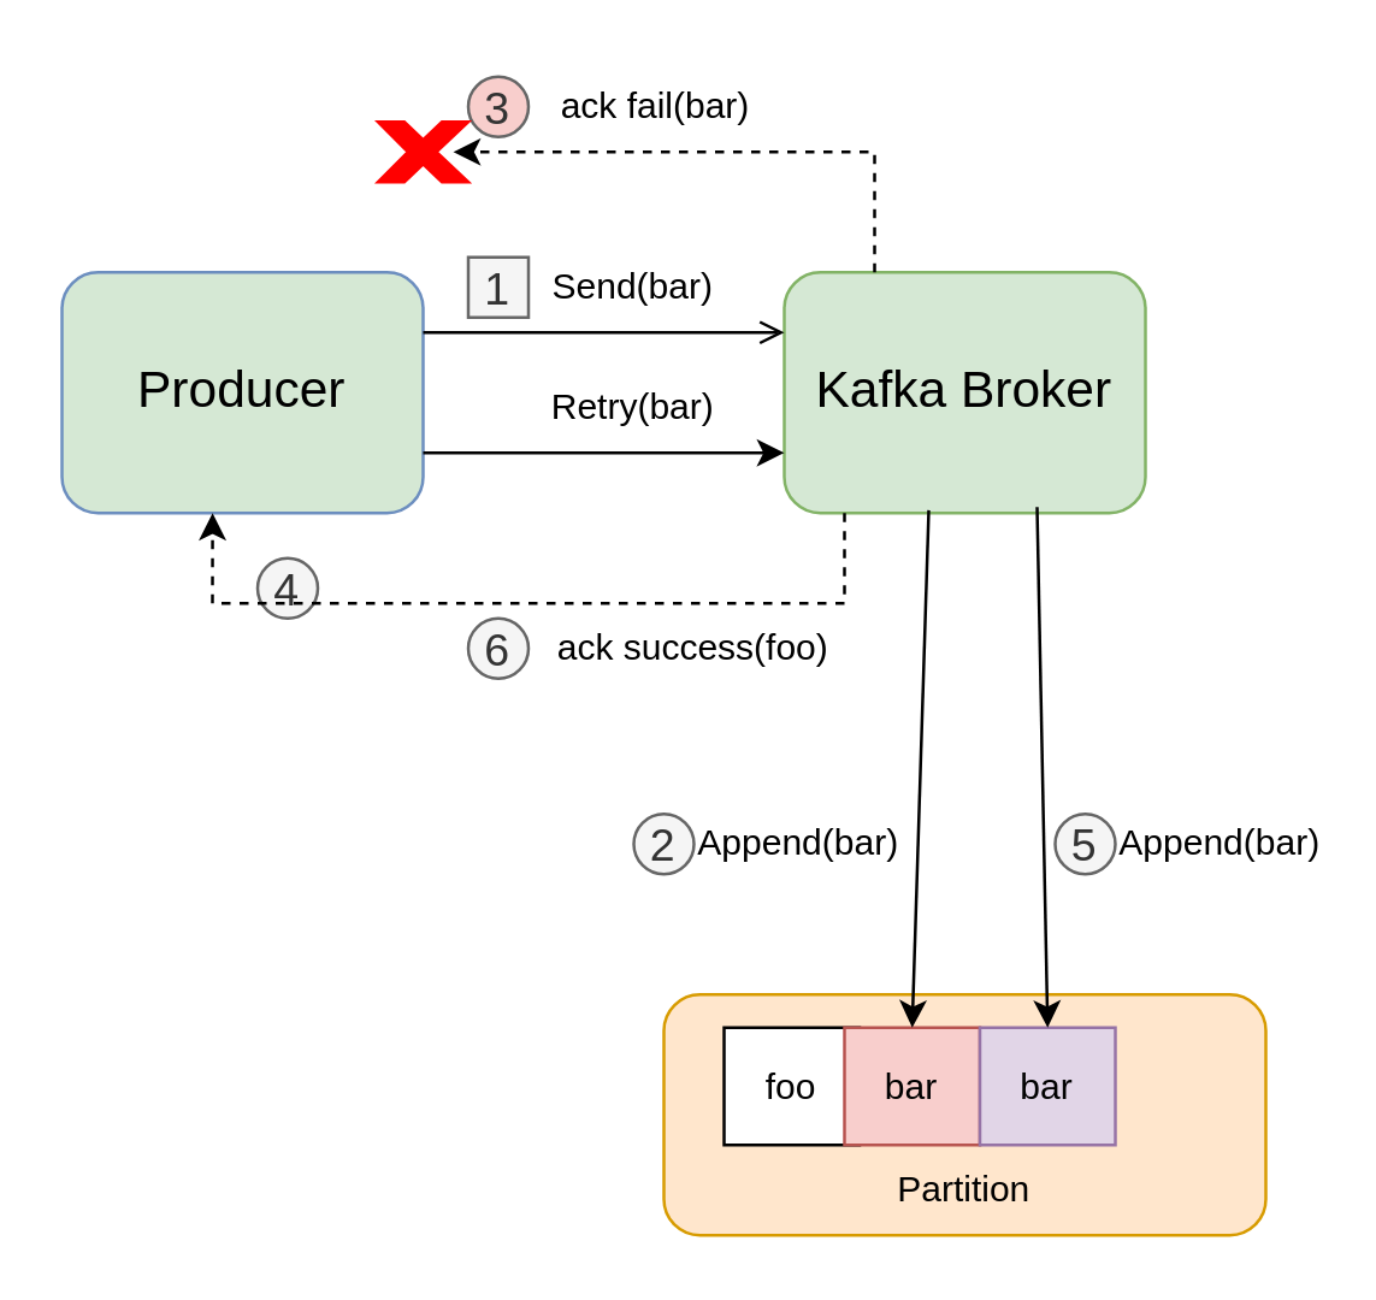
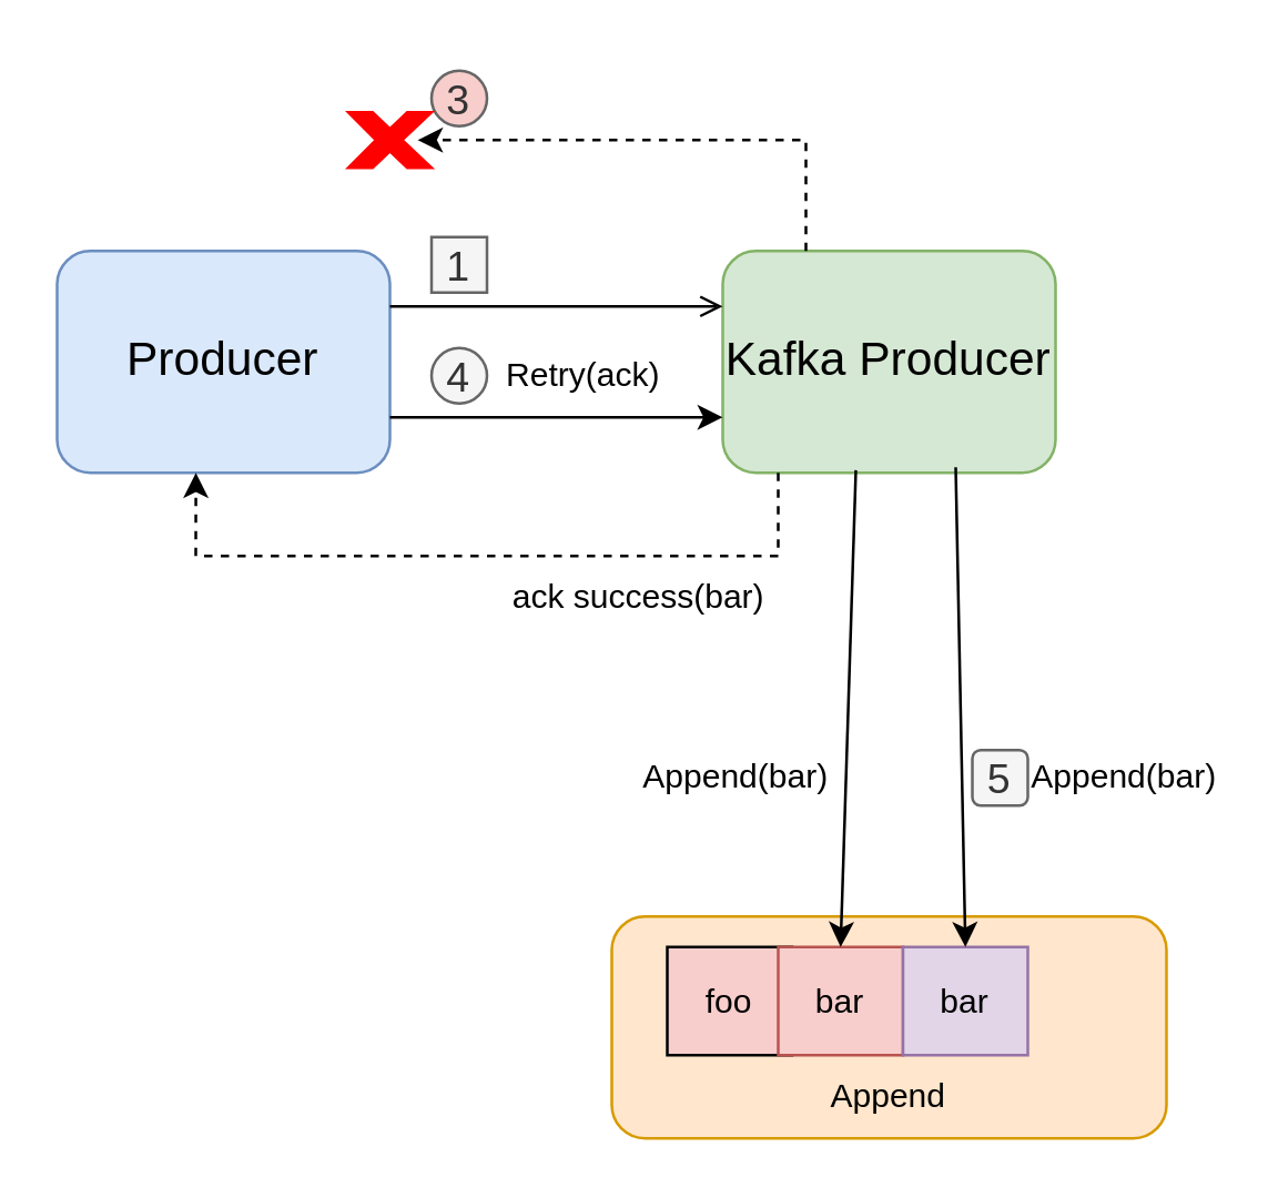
  <mxCell id="0" />
  <mxCell id="1" parent="0" />
- <mxCell id="2" value="&lt;font style=&quot;font-size: 17px;&quot;&gt;Producer&lt;/font&gt;" style="rounded=1;whiteSpace=wrap;html=1;fillColor=#d5e8d4;strokeColor=#6c8ebf;" vertex="1" parent="1"><mxGeometry x="20" y="90" width="120" height="80" as="geometry" /></mxCell>
- <mxCell id="3" value="&lt;span style=&quot;font-size: 17px;&quot;&gt;Kafka Broker&lt;/span&gt;" style="rounded=1;whiteSpace=wrap;html=1;fillColor=#d5e8d4;strokeColor=#82b366;" vertex="1" parent="1"><mxGeometry x="260" y="90" width="120" height="80" as="geometry" /></mxCell>
+ <mxCell id="2" value="&lt;font style=&quot;font-size: 17px;&quot;&gt;Producer&lt;/font&gt;" style="rounded=1;whiteSpace=wrap;html=1;fillColor=#dae8fc;strokeColor=#6c8ebf;" vertex="1" parent="1"><mxGeometry x="20" y="90" width="120" height="80" as="geometry" /></mxCell>
+ <mxCell id="3" value="&lt;span style=&quot;font-size: 17px;&quot;&gt;Kafka Producer&lt;/span&gt;" style="rounded=1;whiteSpace=wrap;html=1;fillColor=#d5e8d4;strokeColor=#82b366;" vertex="1" parent="1"><mxGeometry x="260" y="90" width="120" height="80" as="geometry" /></mxCell>
  <mxCell id="4" value="" style="group" vertex="1" connectable="0" parent="1"><mxGeometry x="220" y="330" width="200" height="80" as="geometry" /></mxCell>
  <mxCell id="5" value="" style="rounded=1;whiteSpace=wrap;html=1;fillColor=#ffe6cc;strokeColor=#d79b00;" vertex="1" parent="4"><mxGeometry width="200" height="80" as="geometry" /></mxCell>
- <mxCell id="6" value="foo" style="rounded=0;whiteSpace=wrap;html=1;" vertex="1" parent="4"><mxGeometry x="20" y="11" width="45" height="39" as="geometry" /></mxCell>
- <mxCell id="7" value="Partition" style="text;html=1;strokeColor=none;fillColor=none;align=center;verticalAlign=middle;whiteSpace=wrap;rounded=0;" vertex="1" parent="4"><mxGeometry x="70" y="50" width="60" height="30" as="geometry" /></mxCell>
+ <mxCell id="6" value="foo" style="rounded=0;whiteSpace=wrap;html=1;fillColor=#f8cecc;" vertex="1" parent="4"><mxGeometry x="20" y="11" width="45" height="39" as="geometry" /></mxCell>
+ <mxCell id="7" value="Append" style="text;html=1;strokeColor=none;fillColor=none;align=center;verticalAlign=middle;whiteSpace=wrap;rounded=0;" vertex="1" parent="4"><mxGeometry x="70" y="50" width="60" height="30" as="geometry" /></mxCell>
  <mxCell id="8" value="bar" style="rounded=0;whiteSpace=wrap;html=1;fillColor=#f8cecc;strokeColor=#b85450;" vertex="1" parent="4"><mxGeometry x="60" y="11" width="45" height="39" as="geometry" /></mxCell>
  <mxCell id="9" value="bar" style="rounded=0;whiteSpace=wrap;html=1;fillColor=#e1d5e7;strokeColor=#9673a6;" vertex="1" parent="4"><mxGeometry x="105" y="11" width="45" height="39" as="geometry" /></mxCell>
  <mxCell id="10" value="" style="endArrow=open;html=1;rounded=0;exitX=1;exitY=0.25;exitDx=0;exitDy=0;entryX=0;entryY=0.25;entryDx=0;entryDy=0;" edge="1" parent="1" source="2" target="3"><mxGeometry width="50" height="50" relative="1" as="geometry"><mxPoint x="100" y="310" as="sourcePoint" /><mxPoint x="150" y="260" as="targetPoint" /></mxGeometry></mxCell>
  <mxCell id="11" value="" style="endArrow=classic;html=1;rounded=0;exitX=1;exitY=0.25;exitDx=0;exitDy=0;entryX=0;entryY=0.25;entryDx=0;entryDy=0;" edge="1" parent="1"><mxGeometry width="50" height="50" relative="1" as="geometry"><mxPoint x="140" y="150" as="sourcePoint" /><mxPoint x="260" y="150" as="targetPoint" /></mxGeometry></mxCell>
- <mxCell id="12" value="Send(bar)" style="text;html=1;strokeColor=none;fillColor=none;align=center;verticalAlign=middle;whiteSpace=wrap;rounded=0;" vertex="1" parent="1"><mxGeometry x="180" y="80" width="60" height="30" as="geometry" /></mxCell>
  <mxCell id="13" value="&lt;font style=&quot;font-size: 15px;&quot;&gt;1&lt;/font&gt;" style="whiteSpace=wrap;html=1;aspect=fixed;fillColor=#f5f5f5;fontColor=#333333;strokeColor=#666666;rounded=0;" vertex="1" parent="1"><mxGeometry x="155" y="85" width="20" height="20" as="geometry" /></mxCell>
- <mxCell id="14" value="Retry(bar)" style="text;html=1;strokeColor=none;fillColor=none;align=center;verticalAlign=middle;whiteSpace=wrap;rounded=0;" vertex="1" parent="1"><mxGeometry x="180" y="120" width="60" height="30" as="geometry" /></mxCell>
- <mxCell id="15" value="&lt;font style=&quot;font-size: 15px;&quot;&gt;4&lt;/font&gt;" style="ellipse;whiteSpace=wrap;html=1;aspect=fixed;fillColor=#f5f5f5;fontColor=#333333;strokeColor=#666666;" vertex="1" parent="1"><mxGeometry x="85" y="185" width="20" height="20" as="geometry" /></mxCell>
+ <mxCell id="14" value="Retry(ack)" style="text;html=1;strokeColor=none;fillColor=none;align=center;verticalAlign=middle;whiteSpace=wrap;rounded=0;" vertex="1" parent="1"><mxGeometry x="180" y="120" width="60" height="30" as="geometry" /></mxCell>
+ <mxCell id="15" value="&lt;font style=&quot;font-size: 15px;&quot;&gt;4&lt;/font&gt;" style="ellipse;whiteSpace=wrap;html=1;aspect=fixed;fillColor=#f5f5f5;fontColor=#333333;strokeColor=#666666;" vertex="1" parent="1"><mxGeometry x="155" y="125" width="20" height="20" as="geometry" /></mxCell>
  <mxCell id="16" value="" style="endArrow=classic;html=1;rounded=0;exitX=0.4;exitY=0.988;exitDx=0;exitDy=0;exitPerimeter=0;entryX=0.5;entryY=0;entryDx=0;entryDy=0;" edge="1" parent="1" source="3" target="8"><mxGeometry width="50" height="50" relative="1" as="geometry"><mxPoint x="150" y="500" as="sourcePoint" /><mxPoint x="200" y="450" as="targetPoint" /></mxGeometry></mxCell>
  <mxCell id="17" value="" style="endArrow=classic;html=1;rounded=0;exitX=0.7;exitY=0.975;exitDx=0;exitDy=0;exitPerimeter=0;entryX=0.5;entryY=0;entryDx=0;entryDy=0;" edge="1" parent="1" source="3" target="9"><mxGeometry width="50" height="50" relative="1" as="geometry"><mxPoint x="318" y="179" as="sourcePoint" /><mxPoint x="313" y="351" as="targetPoint" /></mxGeometry></mxCell>
  <mxCell id="18" value="Append(bar)" style="text;html=1;strokeColor=none;fillColor=none;align=center;verticalAlign=middle;whiteSpace=wrap;rounded=0;" vertex="1" parent="1"><mxGeometry x="235" y="265" width="60" height="30" as="geometry" /></mxCell>
- <mxCell id="19" value="&lt;font style=&quot;font-size: 15px;&quot;&gt;2&lt;/font&gt;" style="ellipse;whiteSpace=wrap;html=1;aspect=fixed;fillColor=#f5f5f5;fontColor=#333333;strokeColor=#666666;" vertex="1" parent="1"><mxGeometry x="210" y="270" width="20" height="20" as="geometry" /></mxCell>
  <mxCell id="20" value="Append(bar)" style="text;html=1;strokeColor=none;fillColor=none;align=center;verticalAlign=middle;whiteSpace=wrap;rounded=0;" vertex="1" parent="1"><mxGeometry x="375" y="265" width="60" height="30" as="geometry" /></mxCell>
- <mxCell id="21" value="&lt;font style=&quot;font-size: 15px;&quot;&gt;5&lt;/font&gt;" style="ellipse;whiteSpace=wrap;html=1;aspect=fixed;fillColor=#f5f5f5;fontColor=#333333;strokeColor=#666666;" vertex="1" parent="1"><mxGeometry x="350" y="270" width="20" height="20" as="geometry" /></mxCell>
+ <mxCell id="21" value="&lt;font style=&quot;font-size: 15px;&quot;&gt;5&lt;/font&gt;" style="whiteSpace=wrap;html=1;aspect=fixed;fillColor=#f5f5f5;fontColor=#333333;strokeColor=#666666;rounded=1;" vertex="1" parent="1"><mxGeometry x="350" y="270" width="20" height="20" as="geometry" /></mxCell>
  <mxCell id="22" value="" style="endArrow=classic;html=1;rounded=0;entryX=0.417;entryY=1;entryDx=0;entryDy=0;entryPerimeter=0;edgeStyle=orthogonalEdgeStyle;dashed=1;" edge="1" parent="1" target="2"><mxGeometry width="50" height="50" relative="1" as="geometry"><mxPoint x="280" y="170" as="sourcePoint" /><mxPoint x="200" y="450" as="targetPoint" /><Array as="points"><mxPoint x="280" y="200" /><mxPoint x="70" y="200" /></Array></mxGeometry></mxCell>
- <mxCell id="23" value="ack success(foo)" style="text;html=1;strokeColor=none;fillColor=none;align=center;verticalAlign=middle;whiteSpace=wrap;rounded=0;" vertex="1" parent="1"><mxGeometry x="180" y="200" width="100" height="30" as="geometry" /></mxCell>
- <mxCell id="24" value="&lt;font style=&quot;font-size: 15px;&quot;&gt;6&lt;/font&gt;" style="ellipse;whiteSpace=wrap;html=1;aspect=fixed;fillColor=#f5f5f5;fontColor=#333333;strokeColor=#666666;" vertex="1" parent="1"><mxGeometry x="155" y="205" width="20" height="20" as="geometry" /></mxCell>
- <mxCell id="25" value="ack fail(bar)" style="text;html=1;strokeColor=none;fillColor=none;align=center;verticalAlign=middle;whiteSpace=wrap;rounded=0;" vertex="1" parent="1"><mxGeometry x="180" y="20" width="75" height="30" as="geometry" /></mxCell>
+ <mxCell id="23" value="ack success(bar)" style="text;html=1;strokeColor=none;fillColor=none;align=center;verticalAlign=middle;whiteSpace=wrap;rounded=0;" vertex="1" parent="1"><mxGeometry x="180" y="200" width="100" height="30" as="geometry" /></mxCell>
  <mxCell id="26" value="&lt;font style=&quot;font-size: 15px;&quot;&gt;3&lt;/font&gt;" style="ellipse;whiteSpace=wrap;html=1;aspect=fixed;fillColor=#f8cecc;fontColor=#333333;strokeColor=#666666;" vertex="1" parent="1"><mxGeometry x="155" y="25" width="20" height="20" as="geometry" /></mxCell>
  <mxCell id="27" value="" style="endArrow=classic;html=1;rounded=0;edgeStyle=orthogonalEdgeStyle;exitX=0.25;exitY=0;exitDx=0;exitDy=0;dashed=1;" edge="1" parent="1" source="3"><mxGeometry width="50" height="50" relative="1" as="geometry"><mxPoint x="290" y="180" as="sourcePoint" /><mxPoint x="150" y="50" as="targetPoint" /><Array as="points"><mxPoint x="290" y="50" /></Array></mxGeometry></mxCell>
  <mxCell id="28" value="" style="verticalLabelPosition=bottom;verticalAlign=top;html=1;shape=mxgraph.basic.x;strokeColor=#FF0000;fillColor=#FF0000;" vertex="1" parent="1"><mxGeometry x="125" y="40" width="30" height="20" as="geometry" /></mxCell>
